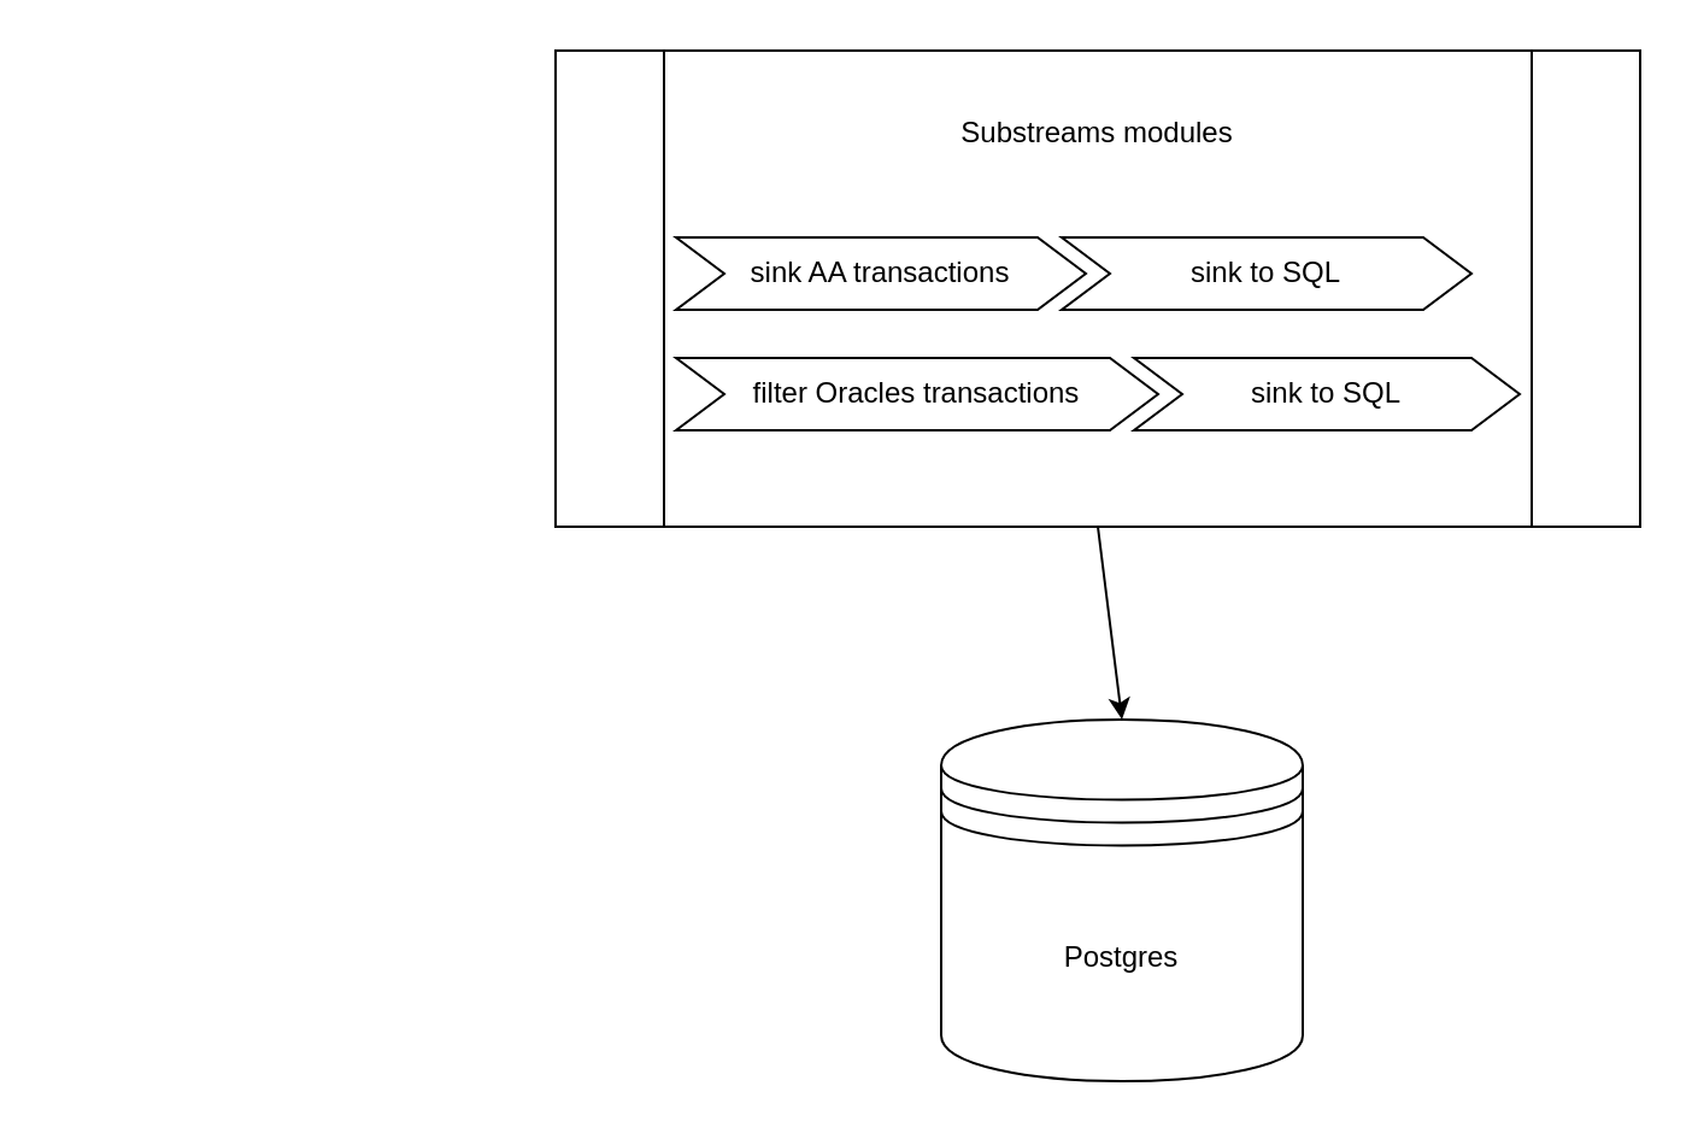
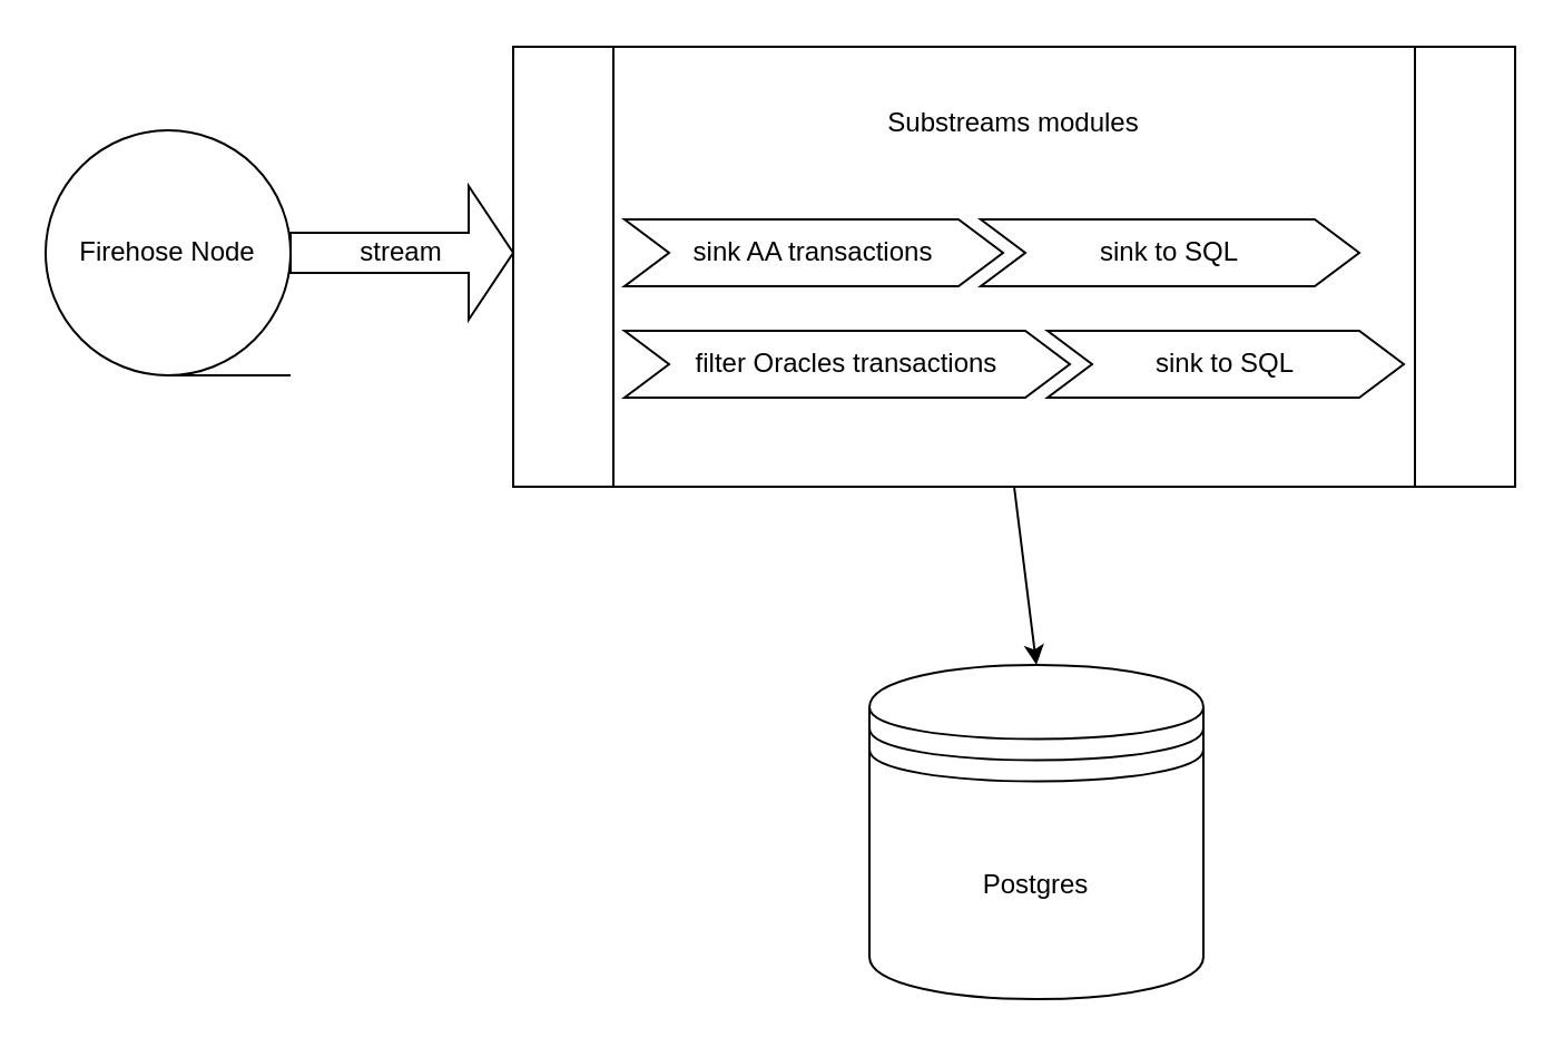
  <mxCell id="0" />
  <mxCell id="1" parent="0" />
+ <mxCell id="2" value="stream" style="shape=singleArrow;whiteSpace=wrap;html=1;" vertex="1" parent="1"><mxGeometry x="130" y="83" width="100" height="60" as="geometry" /></mxCell>
+ <mxCell id="3" value="Firehose Node" style="shape=tapeData;whiteSpace=wrap;html=1;perimeter=ellipsePerimeter;" vertex="1" parent="1"><mxGeometry x="20" y="58" width="110" height="110" as="geometry" /></mxCell>
  <mxCell id="4" style="edgeStyle=none;html=1;exitX=0.5;exitY=1;exitDx=0;exitDy=0;entryX=0.5;entryY=0;entryDx=0;entryDy=0;" edge="1" parent="1" source="5" target="10"><mxGeometry relative="1" as="geometry"><mxPoint x="750" y="143" as="targetPoint" /></mxGeometry></mxCell>
  <mxCell id="5" value="Substreams modules&lt;br&gt;&lt;br&gt;&lt;br&gt;&lt;br&gt;&lt;br&gt;&lt;br&gt;&lt;br&gt;&lt;br&gt;&lt;br&gt;&lt;br&gt;" style="shape=process;whiteSpace=wrap;html=1;backgroundOutline=1;" vertex="1" parent="1"><mxGeometry x="230" y="20.5" width="450" height="197.5" as="geometry" /></mxCell>
  <mxCell id="6" value="sink AA transactions" style="shape=step;perimeter=stepPerimeter;whiteSpace=wrap;html=1;fixedSize=1;" vertex="1" parent="1"><mxGeometry x="280" y="98" width="170" height="30" as="geometry" /></mxCell>
  <mxCell id="7" value="filter Oracles transactions" style="shape=step;perimeter=stepPerimeter;whiteSpace=wrap;html=1;fixedSize=1;" vertex="1" parent="1"><mxGeometry x="280" y="148" width="200" height="30" as="geometry" /></mxCell>
  <mxCell id="8" value="sink to SQL" style="shape=step;perimeter=stepPerimeter;whiteSpace=wrap;html=1;fixedSize=1;rotation=0;" vertex="1" parent="1"><mxGeometry x="440" y="98" width="170" height="30" as="geometry" /></mxCell>
  <mxCell id="9" value="sink to SQL" style="shape=step;perimeter=stepPerimeter;whiteSpace=wrap;html=1;fixedSize=1;" vertex="1" parent="1"><mxGeometry x="470" y="148" width="160" height="30" as="geometry" /></mxCell>
  <mxCell id="10" value="Postgres" style="shape=datastore;whiteSpace=wrap;html=1;" vertex="1" parent="1"><mxGeometry x="390" y="298" width="150" height="150" as="geometry" /></mxCell>
